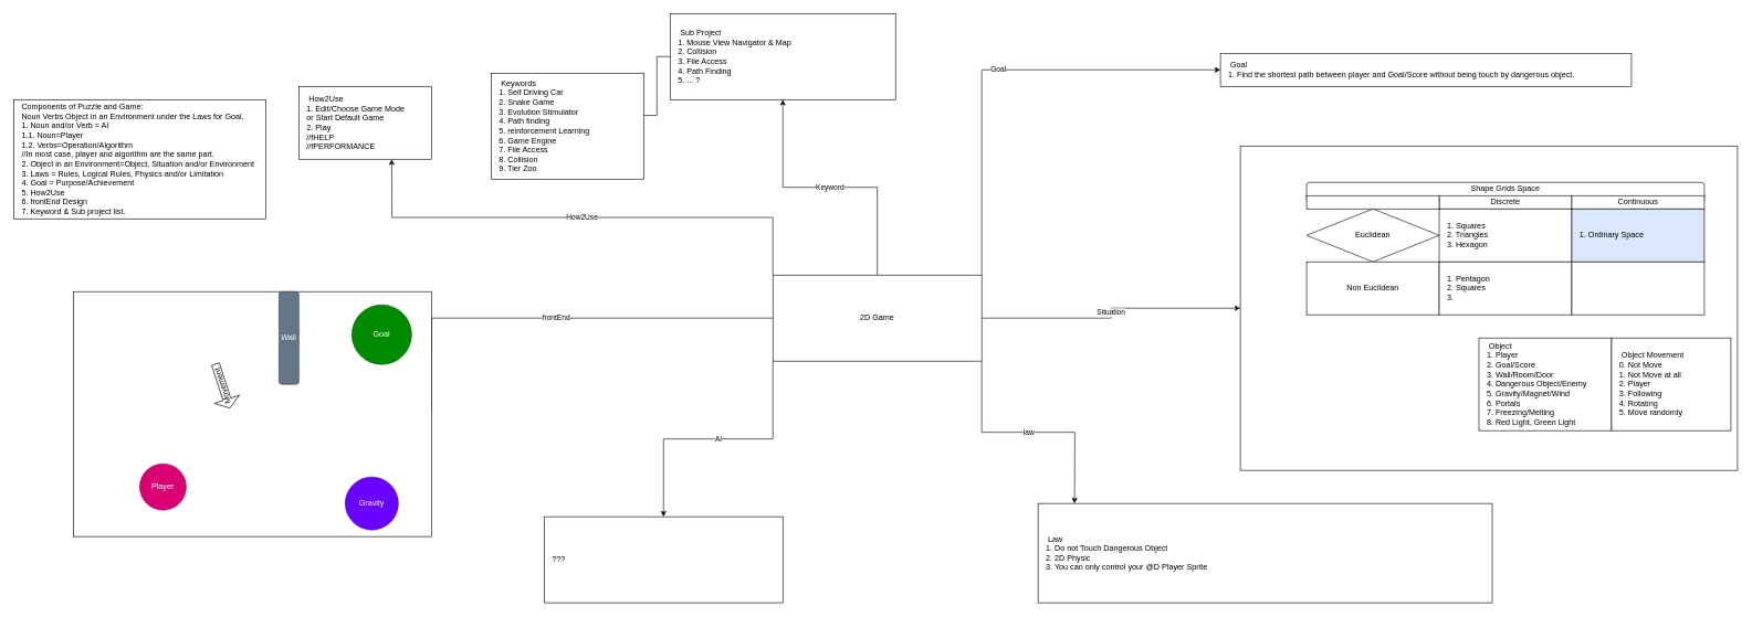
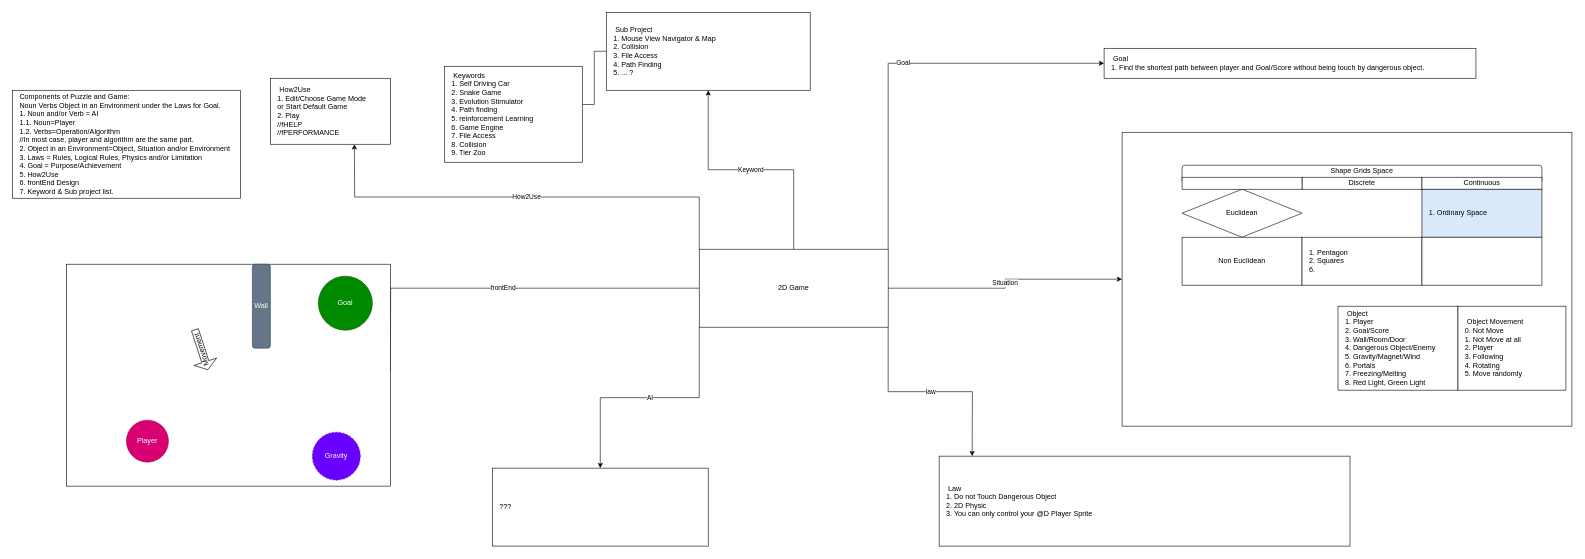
  <mxCell id="0" />
  <mxCell id="1" parent="0" />
  <mxCell id="2" value="&lt;span style=&quot;white-space: pre&quot;&gt; Goal&lt;/span&gt;&lt;br&gt;&lt;span style=&quot;white-space: pre&quot;&gt;1. Find the shortest path between player and Goal/Score without being touch by dangerous object.&lt;/span&gt;" style="rounded=0;whiteSpace=wrap;html=1;align=left;spacingLeft=10;" parent="1" vertex="1"><mxGeometry x="1840" y="80" width="620" height="50" as="geometry" /></mxCell>
  <mxCell id="3" style="edgeStyle=orthogonalEdgeStyle;rounded=0;orthogonalLoop=1;jettySize=auto;html=1;entryX=1.001;entryY=0.398;entryDx=0;entryDy=0;entryPerimeter=0;endArrow=none;endFill=0;" edge="1" parent="1" source="4" target="37"><mxGeometry relative="1" as="geometry" /></mxCell>
  <mxCell id="4" value="&lt;span style=&quot;white-space: pre&quot;&gt; Sub Project&lt;br&gt;1. Mouse View Navigator &amp;amp; Map&lt;br&gt;2. Collision&lt;br&gt;3. File Access&lt;br/&gt;4. Path Finding&lt;br&gt;5. ... ?&lt;br&gt;&lt;/span&gt;" style="rounded=0;whiteSpace=wrap;html=1;align=left;spacingLeft=10;" parent="1" vertex="1"><mxGeometry x="1010" y="20" width="340" height="130" as="geometry" /></mxCell>
  <mxCell id="5" value="&lt;span&gt; Components of Puzzle and Game:&lt;br&gt;Noun Verbs Object in an Environment under the Laws for Goal.&lt;br&gt;1. Noun and/or Verb = AI&lt;br&gt;1.1. Noun=Player&lt;br&gt;1.2. Verbs=Operation/Algorithm&lt;br&gt;//In most case, player and algorithm are the same part.&lt;br&gt;2. Object in an Environment=Object, Situation and/or Environment&lt;br&gt;3. Laws = Rules, Logical Rules, Physics and/or Limitation&lt;br&gt;4. Goal = Purpose/Achievement&lt;br&gt;&lt;/span&gt;&lt;span&gt;5. How2Use&lt;/span&gt;&lt;br&gt;&lt;span&gt;6. frontEnd Design&lt;/span&gt;&lt;br&gt;&lt;span&gt;7. Keyword &amp;amp; Sub project list.&lt;/span&gt;&lt;span&gt;&lt;br&gt;&lt;/span&gt;" style="rounded=0;whiteSpace=wrap;html=1;align=left;spacingLeft=10;" vertex="1" parent="1"><mxGeometry x="20" y="150" width="380" height="180" as="geometry" /></mxCell>
  <mxCell id="6" value="Situation" style="edgeStyle=orthogonalEdgeStyle;rounded=0;orthogonalLoop=1;jettySize=auto;html=1;" edge="1" parent="1" source="13" target="22"><mxGeometry relative="1" as="geometry" /></mxCell>
  <mxCell id="7" value="Goal" style="edgeStyle=orthogonalEdgeStyle;rounded=0;orthogonalLoop=1;jettySize=auto;html=1;exitX=1;exitY=0;exitDx=0;exitDy=0;entryX=0;entryY=0.5;entryDx=0;entryDy=0;" edge="1" parent="1" source="13" target="2"><mxGeometry relative="1" as="geometry" /></mxCell>
  <mxCell id="8" value="Keyword" style="edgeStyle=orthogonalEdgeStyle;rounded=0;orthogonalLoop=1;jettySize=auto;html=1;exitX=0.5;exitY=0;exitDx=0;exitDy=0;entryX=0.5;entryY=1;entryDx=0;entryDy=0;" edge="1" parent="1" source="13" target="4"><mxGeometry relative="1" as="geometry" /></mxCell>
  <mxCell id="9" value="frontEnd" style="edgeStyle=orthogonalEdgeStyle;rounded=0;orthogonalLoop=1;jettySize=auto;html=1;endArrow=none;endFill=0;" edge="1" parent="1" source="13"><mxGeometry relative="1" as="geometry"><mxPoint x="650" y="620" as="targetPoint" /></mxGeometry></mxCell>
  <mxCell id="10" value="How2Use" style="edgeStyle=orthogonalEdgeStyle;rounded=0;orthogonalLoop=1;jettySize=auto;html=1;exitX=0;exitY=0;exitDx=0;exitDy=0;endArrow=classic;endFill=1;" edge="1" parent="1" source="13"><mxGeometry relative="1" as="geometry"><mxPoint x="590" y="240" as="targetPoint" /></mxGeometry></mxCell>
  <mxCell id="11" value="law" style="edgeStyle=orthogonalEdgeStyle;rounded=0;orthogonalLoop=1;jettySize=auto;html=1;exitX=1;exitY=1;exitDx=0;exitDy=0;endArrow=classic;endFill=1;" edge="1" parent="1" source="13"><mxGeometry relative="1" as="geometry"><mxPoint x="1620" y="760" as="targetPoint" /></mxGeometry></mxCell>
  <mxCell id="12" value="AI" style="edgeStyle=orthogonalEdgeStyle;rounded=0;orthogonalLoop=1;jettySize=auto;html=1;exitX=0;exitY=1;exitDx=0;exitDy=0;endArrow=classic;endFill=1;entryX=0.5;entryY=0;entryDx=0;entryDy=0;" edge="1" parent="1" source="13" target="40"><mxGeometry relative="1" as="geometry"><mxPoint x="1170" y="760" as="targetPoint" /></mxGeometry></mxCell>
  <mxCell id="13" value="2D Game" style="rounded=0;whiteSpace=wrap;html=1;" vertex="1" parent="1"><mxGeometry x="1165" y="415" width="315" height="130" as="geometry" /></mxCell>
  <mxCell id="14" value="" style="group" vertex="1" connectable="0" parent="1"><mxGeometry x="110" y="440" width="540" height="370" as="geometry" /></mxCell>
  <mxCell id="15" value="" style="rounded=0;whiteSpace=wrap;html=1;align=left;spacingLeft=10;" parent="14" vertex="1"><mxGeometry width="540" height="370" as="geometry" /></mxCell>
  <mxCell id="16" value="Player" style="ellipse;whiteSpace=wrap;html=1;aspect=fixed;fillColor=#d80073;fontColor=#ffffff;strokeColor=#A50040;" parent="14" vertex="1"><mxGeometry x="100" y="260" width="70" height="70" as="geometry" /></mxCell>
  <mxCell id="17" value="Goal" style="ellipse;whiteSpace=wrap;html=1;aspect=fixed;fillColor=#008a00;fontColor=#ffffff;strokeColor=#005700;" parent="14" vertex="1"><mxGeometry x="420" y="20" width="90" height="90" as="geometry" /></mxCell>
  <mxCell id="18" value="Movement" style="shape=singleArrow;direction=west;whiteSpace=wrap;html=1;rotation=-108;" parent="14" vertex="1"><mxGeometry x="190" y="122.64" width="70" height="40" as="geometry" /></mxCell>
- <mxCell id="19" value="Gravity" style="ellipse;whiteSpace=wrap;html=1;aspect=fixed;fillColor=#6a00ff;fontColor=#ffffff;strokeColor=#3700CC;" parent="14" vertex="1"><mxGeometry x="410" y="280" width="80" height="80" as="geometry" /></mxCell>
+ <mxCell id="19" value="Gravity" style="ellipse;whiteSpace=wrap;html=1;aspect=fixed;fillColor=#6a00ff;fontColor=#ffffff;strokeColor=#3700CC;dashed=1;" parent="14" vertex="1"><mxGeometry x="410" y="280" width="80" height="80" as="geometry" /></mxCell>
  <mxCell id="20" value="Wall" style="whiteSpace=wrap;html=1;fillColor=#647687;fontColor=#ffffff;strokeColor=#314354;rounded=1;" parent="14" vertex="1"><mxGeometry x="310" width="30" height="140" as="geometry" /></mxCell>
  <mxCell id="21" value="" style="group" vertex="1" connectable="0" parent="1"><mxGeometry x="1870" y="220" width="750" height="490" as="geometry" /></mxCell>
  <mxCell id="22" value="" style="rounded=0;whiteSpace=wrap;html=1;" vertex="1" parent="21"><mxGeometry width="750" height="490" as="geometry" /></mxCell>
  <mxCell id="23" value="" style="group" parent="21" vertex="1" connectable="0"><mxGeometry x="100" y="55" width="600" height="200" as="geometry" /></mxCell>
  <mxCell id="24" value="Shape Grids Space" style="rounded=1;whiteSpace=wrap;html=1;fontSize=12;fillColor=#FFFFFF;spacingTop=-10;" parent="23" vertex="1"><mxGeometry width="600" height="30" as="geometry" /></mxCell>
  <mxCell id="25" value="Discrete" style="rounded=0;whiteSpace=wrap;html=1;fontSize=12;fillColor=#FFFFFF;" parent="23" vertex="1"><mxGeometry x="200" y="20" width="200" height="20" as="geometry" /></mxCell>
  <mxCell id="26" value="Continuous" style="rounded=0;whiteSpace=wrap;html=1;fontSize=12;fillColor=#FFFFFF;" parent="23" vertex="1"><mxGeometry x="400" y="20" width="200" height="20" as="geometry" /></mxCell>
  <mxCell id="27" value="Euclidean" style="rhombus;whiteSpace=wrap;html=1;fontSize=12;fillColor=#FFFFFF;" parent="23" vertex="1"><mxGeometry y="40" width="200" height="80" as="geometry" /></mxCell>
  <mxCell id="28" value="Non Euclidean" style="rounded=0;whiteSpace=wrap;html=1;fontSize=12;fillColor=#FFFFFF;" parent="23" vertex="1"><mxGeometry y="120" width="200" height="80" as="geometry" /></mxCell>
- <mxCell id="29" value="1. Squares&lt;br style=&quot;font-size: 12px;&quot;&gt;2. Triangles&lt;br style=&quot;font-size: 12px;&quot;&gt;3. Hexagon" style="rounded=0;whiteSpace=wrap;html=1;fontSize=12;fillColor=#FFFFFF;align=left;spacingLeft=10;" parent="23" vertex="1"><mxGeometry x="200" y="40" width="200" height="80" as="geometry" /></mxCell>
- <mxCell id="30" value="1. Pentagon&lt;br style=&quot;font-size: 12px;&quot;&gt;2. Squares&lt;br style=&quot;font-size: 12px;&quot;&gt;3.&amp;nbsp;" style="rounded=0;whiteSpace=wrap;html=1;fontSize=12;fillColor=#FFFFFF;align=left;spacingLeft=10;" parent="23" vertex="1"><mxGeometry x="200" y="120" width="200" height="80" as="geometry" /></mxCell>
+ <mxCell id="30" value="1. Pentagon&lt;br style=&quot;font-size: 12px;&quot;&gt;2. Squares&lt;br style=&quot;font-size: 12px;&quot;&gt;6.&amp;nbsp;" style="rounded=0;whiteSpace=wrap;html=1;fontSize=12;fillColor=#FFFFFF;align=left;spacingLeft=10;" parent="23" vertex="1"><mxGeometry x="200" y="120" width="200" height="80" as="geometry" /></mxCell>
  <mxCell id="31" value="1. Ordinary Space" style="rounded=0;whiteSpace=wrap;html=1;fontSize=12;fillColor=#dae8fc;align=left;spacingLeft=10;" parent="23" vertex="1"><mxGeometry x="400" y="40" width="200" height="80" as="geometry" /></mxCell>
  <mxCell id="32" value="" style="rounded=0;whiteSpace=wrap;html=1;fontSize=12;fillColor=#FFFFFF;align=left;spacingLeft=10;" parent="23" vertex="1"><mxGeometry x="400" y="120" width="200" height="80" as="geometry" /></mxCell>
  <mxCell id="33" value="" style="rounded=0;whiteSpace=wrap;html=1;fontSize=12;fillColor=#FFFFFF;" parent="23" vertex="1"><mxGeometry y="20" width="200" height="20" as="geometry" /></mxCell>
  <mxCell id="34" value="" style="group" vertex="1" connectable="0" parent="21"><mxGeometry x="360" y="290" width="380" height="140" as="geometry" /></mxCell>
  <mxCell id="35" value="&lt;span style=&quot;white-space: pre&quot;&gt; &lt;/span&gt;Object&lt;br&gt;1. Player&lt;br&gt;2. Goal/Score&lt;br&gt;3. Wall/Room/Door&lt;br&gt;4. Dangerous Object/Enemy&lt;br&gt;5. Gravity/Magnet/Wind&lt;br&gt;6. Portals&lt;br&gt;7. Freezing/Melting&lt;br&gt;8. Red Light, Green Light" style="rounded=0;whiteSpace=wrap;html=1;align=left;spacingLeft=10;" parent="34" vertex="1"><mxGeometry width="200" height="140" as="geometry" /></mxCell>
  <mxCell id="36" value="&lt;span style=&quot;white-space: pre&quot;&gt; Object Movement&lt;br&gt;0. Not Move&lt;br&gt;1. Not Move at all&lt;br&gt;2. Player&lt;br&gt;3. Following&lt;br&gt;4. Rotating&lt;br&gt;5. Move randomly&lt;br&gt;&lt;/span&gt;" style="rounded=0;whiteSpace=wrap;html=1;align=left;spacingLeft=10;" parent="34" vertex="1"><mxGeometry x="200" width="180" height="140" as="geometry" /></mxCell>
  <mxCell id="37" value="&lt;span style=&quot;white-space: pre&quot;&gt; Keywords&lt;br&gt;1. Self Driving Car&lt;br&gt;2. Snake Game&lt;br&gt;3. Evolution Stimulator&lt;br&gt;4. Path finding&lt;br&gt;5. reinforcement Learning&lt;br&gt;6. Game Engine&lt;br&gt;7. File Access&lt;br&gt;8. Collision&lt;br/&gt;9. Tier Zoo&lt;br&gt;&lt;/span&gt;" style="rounded=0;whiteSpace=wrap;html=1;align=left;spacingLeft=10;" parent="1" vertex="1"><mxGeometry x="740" y="110" width="230" height="160" as="geometry" /></mxCell>
  <mxCell id="38" value="&lt;span style=&quot;white-space: pre&quot;&gt; How2Use&lt;br/&gt;1. Edit/Choose Game Mode&lt;br/&gt;or Start Default Game&lt;br/&gt;2. Play&lt;br/&gt;//fHELP&lt;br/&gt;//fPERFORMANCE&lt;br/&gt;&lt;/span&gt;" style="rounded=0;whiteSpace=wrap;html=1;align=left;spacingLeft=10;" vertex="1" parent="1"><mxGeometry x="450" y="130" width="200" height="110" as="geometry" /></mxCell>
  <mxCell id="39" value="&lt;span style=&quot;white-space: pre&quot;&gt; &lt;/span&gt;Law&lt;br&gt;1. Do not Touch Dangerous Object&lt;br&gt;2. 2D Physic&lt;br&gt;3. You can only control your @D Player Sprite" style="rounded=0;whiteSpace=wrap;html=1;align=left;spacingLeft=10;" vertex="1" parent="1"><mxGeometry x="1565" y="760" width="685" height="150" as="geometry" /></mxCell>
  <mxCell id="40" value="???" style="rounded=0;whiteSpace=wrap;html=1;align=left;spacingLeft=10;" vertex="1" parent="1"><mxGeometry x="820" y="780" width="360" height="130" as="geometry" /></mxCell>
